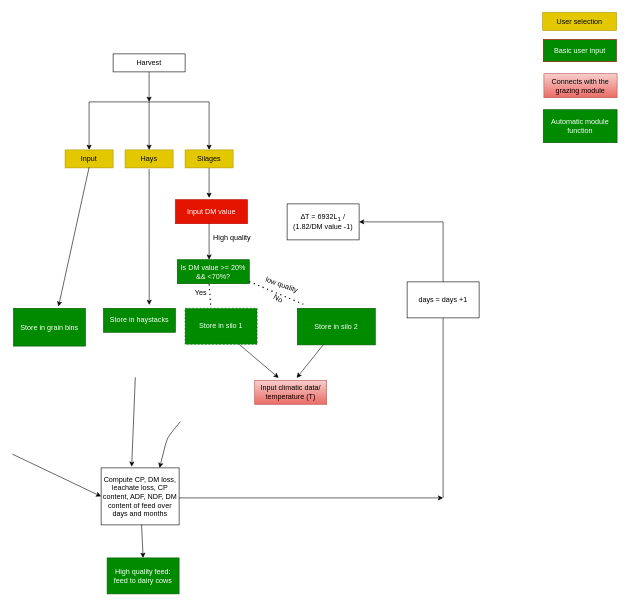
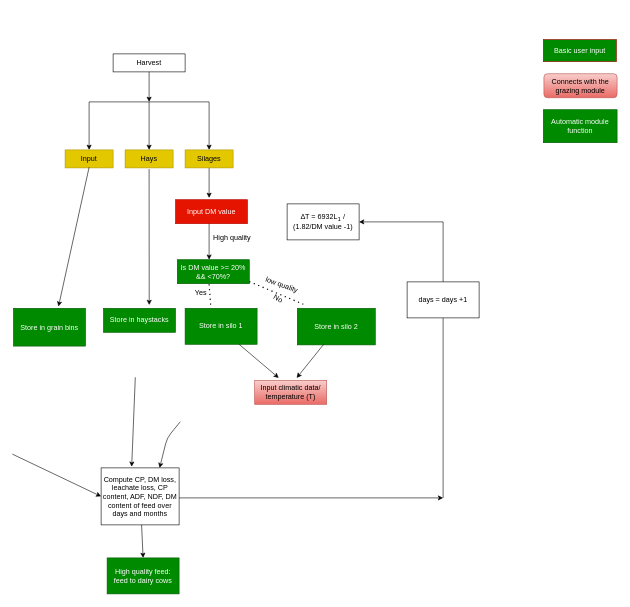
  <mxCell id="0" />
  <mxCell id="1" parent="0" />
  <mxCell id="2" value="" style="endArrow=classic;html=1;" parent="1" edge="1"><mxGeometry width="50" height="50" relative="1" as="geometry"><mxPoint x="348" y="169" as="sourcePoint" /><mxPoint x="348" y="249" as="targetPoint" /></mxGeometry></mxCell>
  <mxCell id="3" value="Hays" style="rounded=0;whiteSpace=wrap;html=1;fillColor=#e3c800;strokeColor=#B09500;fontColor=#000000;" parent="1" vertex="1"><mxGeometry x="208" y="249" width="80" height="30" as="geometry" /></mxCell>
  <mxCell id="4" value="Harvest" style="rounded=0;whiteSpace=wrap;html=1;" parent="1" vertex="1"><mxGeometry x="188" y="89" width="120" height="30" as="geometry" /></mxCell>
  <mxCell id="5" value="" style="endArrow=classic;html=1;exitX=0.5;exitY=1;exitDx=0;exitDy=0;" parent="1" source="4" edge="1"><mxGeometry width="50" height="50" relative="1" as="geometry"><mxPoint x="168" y="219" as="sourcePoint" /><mxPoint x="248" y="169" as="targetPoint" /></mxGeometry></mxCell>
  <mxCell id="6" value="" style="endArrow=none;html=1;" parent="1" edge="1"><mxGeometry width="50" height="50" relative="1" as="geometry"><mxPoint x="148" y="169" as="sourcePoint" /><mxPoint x="348" y="169" as="targetPoint" /></mxGeometry></mxCell>
  <mxCell id="7" value="" style="endArrow=classic;html=1;" parent="1" edge="1"><mxGeometry width="50" height="50" relative="1" as="geometry"><mxPoint x="248" y="169" as="sourcePoint" /><mxPoint x="248" y="249" as="targetPoint" /></mxGeometry></mxCell>
  <mxCell id="8" value="" style="endArrow=classic;html=1;" parent="1" edge="1"><mxGeometry width="50" height="50" relative="1" as="geometry"><mxPoint x="148" y="169" as="sourcePoint" /><mxPoint x="148" y="249" as="targetPoint" /></mxGeometry></mxCell>
  <mxCell id="9" value="Input" style="rounded=0;whiteSpace=wrap;html=1;fillColor=#e3c800;strokeColor=#B09500;fontColor=#000000;" parent="1" vertex="1"><mxGeometry x="108" y="249" width="80" height="30" as="geometry" /></mxCell>
  <mxCell id="10" value="" style="endArrow=classic;html=1;exitX=0.5;exitY=1;exitDx=0;exitDy=0;" parent="1" edge="1"><mxGeometry width="50" height="50" relative="1" as="geometry"><mxPoint x="348" y="279" as="sourcePoint" /><mxPoint x="348" y="329" as="targetPoint" /></mxGeometry></mxCell>
  <mxCell id="11" value="Input climatic data/ temperature (T)" style="rounded=0;whiteSpace=wrap;html=1;fillColor=#f8cecc;strokeColor=#b85450;gradientColor=#ea6b66;" parent="1" vertex="1"><mxGeometry x="424" y="633" width="120" height="40" as="geometry" /></mxCell>
  <mxCell id="12" value="Input DM value" style="rounded=0;whiteSpace=wrap;html=1;fillColor=#e51400;strokeColor=#B20000;fontColor=#ffffff;" parent="1" vertex="1"><mxGeometry x="292" y="332" width="120" height="40" as="geometry" /></mxCell>
  <mxCell id="13" value="Is DM value &amp;gt;= 20% &amp;amp;&amp;amp; &amp;lt;70%?" style="rounded=0;whiteSpace=wrap;html=1;fillColor=#008a00;strokeColor=#005700;fontColor=#ffffff;" parent="1" vertex="1"><mxGeometry x="295" y="432" width="120" height="40" as="geometry" /></mxCell>
  <mxCell id="14" value="No" style="text;html=1;align=center;verticalAlign=middle;resizable=0;points=[];autosize=1;strokeColor=none;rotation=30;" parent="1" vertex="1"><mxGeometry x="448" y="487" width="30" height="20" as="geometry" /></mxCell>
  <mxCell id="15" value="Store in silo 2" style="rounded=0;whiteSpace=wrap;html=1;fillColor=#008a00;strokeColor=#005700;fontColor=#ffffff;" parent="1" vertex="1"><mxGeometry x="495" y="513" width="130" height="61" as="geometry" /></mxCell>
  <mxCell id="16" value="" style="endArrow=classic;html=1;entryX=0.635;entryY=-0.138;entryDx=0;entryDy=0;entryPerimeter=0;" parent="1" target="20" edge="1"><mxGeometry width="50" height="50" relative="1" as="geometry"><mxPoint x="248" y="281" as="sourcePoint" /><mxPoint x="237" y="513" as="targetPoint" /></mxGeometry></mxCell>
  <mxCell id="17" value="" style="endArrow=classic;html=1;" parent="1" edge="1"><mxGeometry width="50" height="50" relative="1" as="geometry"><mxPoint x="148" y="278" as="sourcePoint" /><mxPoint x="97" y="510" as="targetPoint" /></mxGeometry></mxCell>
  <mxCell id="18" value="Compute CP, DM loss, leachate loss, CP content, ADF, NDF, DM content of feed over days and months" style="rounded=0;whiteSpace=wrap;html=1;" parent="1" vertex="1"><mxGeometry x="168" y="779" width="130" height="95" as="geometry" /></mxCell>
- <mxCell id="19" value="Store in silo 1" style="rounded=0;whiteSpace=wrap;html=1;fillColor=#008a00;strokeColor=#005700;fontColor=#ffffff;dashed=1;" parent="1" vertex="1"><mxGeometry x="308" y="513" width="120" height="60" as="geometry" /></mxCell>
+ <mxCell id="19" value="Store in silo 1" style="rounded=0;whiteSpace=wrap;html=1;fillColor=#008a00;strokeColor=#005700;fontColor=#ffffff;" parent="1" vertex="1"><mxGeometry x="308" y="513" width="120" height="60" as="geometry" /></mxCell>
  <mxCell id="20" value="Store in haystacks" style="rounded=0;whiteSpace=wrap;html=1;fillColor=#008a00;strokeColor=#005700;fontColor=#ffffff;" parent="1" vertex="1"><mxGeometry x="172" y="513" width="120" height="40" as="geometry" /></mxCell>
  <mxCell id="21" value="Store in grain bins" style="rounded=0;whiteSpace=wrap;html=1;fillColor=#008a00;strokeColor=#005700;fontColor=#ffffff;" parent="1" vertex="1"><mxGeometry x="22" y="513" width="120" height="63" as="geometry" /></mxCell>
  <mxCell id="22" value="" style="endArrow=classic;html=1;" parent="1" edge="1"><mxGeometry width="50" height="50" relative="1" as="geometry"><mxPoint x="298" y="829" as="sourcePoint" /><mxPoint x="738" y="829" as="targetPoint" /></mxGeometry></mxCell>
  <mxCell id="23" value="" style="endArrow=none;html=1;" parent="1" target="24" edge="1"><mxGeometry width="50" height="50" relative="1" as="geometry"><mxPoint x="738" y="829" as="sourcePoint" /><mxPoint x="738" y="519" as="targetPoint" /></mxGeometry></mxCell>
  <mxCell id="24" value="days = days +1" style="rounded=0;whiteSpace=wrap;html=1;" parent="1" vertex="1"><mxGeometry x="678" y="469" width="120" height="60" as="geometry" /></mxCell>
  <mxCell id="25" value="&lt;p&gt;&lt;span&gt;∆&lt;/span&gt;T = 6932L&lt;sub&gt;1&lt;/sub&gt; / (1.82/DM value -1)&lt;br&gt;&lt;/p&gt;&lt;sub&gt;&lt;/sub&gt;" style="rounded=0;whiteSpace=wrap;html=1;" parent="1" vertex="1"><mxGeometry x="478" y="339" width="120" height="60" as="geometry" /></mxCell>
  <mxCell id="26" value="" style="endArrow=none;html=1;" parent="1" edge="1"><mxGeometry width="50" height="50" relative="1" as="geometry"><mxPoint x="738" y="469" as="sourcePoint" /><mxPoint x="738" y="369" as="targetPoint" /></mxGeometry></mxCell>
  <mxCell id="27" value="" style="endArrow=classic;html=1;" parent="1" edge="1"><mxGeometry width="50" height="50" relative="1" as="geometry"><mxPoint x="738" y="369" as="sourcePoint" /><mxPoint x="598" y="369" as="targetPoint" /></mxGeometry></mxCell>
  <mxCell id="28" value="" style="endArrow=classic;html=1;" parent="1" edge="1"><mxGeometry width="50" height="50" relative="1" as="geometry"><mxPoint x="235.48" y="874" as="sourcePoint" /><mxPoint x="238" y="929" as="targetPoint" /></mxGeometry></mxCell>
  <mxCell id="29" value="" style="endArrow=classic;html=1;entryX=0.392;entryY=-0.021;entryDx=0;entryDy=0;entryPerimeter=0;" parent="1" target="18" edge="1"><mxGeometry width="50" height="50" relative="1" as="geometry"><mxPoint x="225" y="628" as="sourcePoint" /><mxPoint x="238" y="679" as="targetPoint" /></mxGeometry></mxCell>
  <mxCell id="30" value="" style="endArrow=classic;html=1;entryX=0;entryY=0.5;entryDx=0;entryDy=0;" parent="1" target="18" edge="1"><mxGeometry width="50" height="50" relative="1" as="geometry"><mxPoint x="20" y="756" as="sourcePoint" /><mxPoint x="108" y="824" as="targetPoint" /></mxGeometry></mxCell>
  <mxCell id="31" value="" style="endArrow=classic;html=1;entryX=0.75;entryY=0;entryDx=0;entryDy=0;" parent="1" target="18" edge="1"><mxGeometry width="50" height="50" relative="1" as="geometry"><mxPoint x="300" y="702" as="sourcePoint" /><mxPoint x="288" y="759" as="targetPoint" /><Array as="points"><mxPoint x="278" y="729" /></Array></mxGeometry></mxCell>
  <mxCell id="32" value="High quality feed: feed to dairy cows" style="rounded=0;whiteSpace=wrap;html=1;fillColor=#008a00;strokeColor=#005700;fontColor=#ffffff;" parent="1" vertex="1"><mxGeometry x="178" y="929" width="120" height="60" as="geometry" /></mxCell>
- <mxCell id="33" value="User selection" style="rounded=0;whiteSpace=wrap;html=1;fillColor=#e3c800;strokeColor=#B09500;fontColor=#000000;" parent="1" vertex="1"><mxGeometry x="904" y="20" width="123" height="30" as="geometry" /></mxCell>
  <mxCell id="34" value="Silages" style="rounded=0;whiteSpace=wrap;html=1;fillColor=#e3c800;strokeColor=#B09500;fontColor=#000000;" parent="1" vertex="1"><mxGeometry x="308" y="249" width="80" height="30" as="geometry" /></mxCell>
  <mxCell id="35" value="Basic user input" style="rounded=0;whiteSpace=wrap;html=1;fillColor=#008a00;strokeColor=#B20000;fontColor=#ffffff;" parent="1" vertex="1"><mxGeometry x="905" y="65" width="122" height="37" as="geometry" /></mxCell>
- <mxCell id="36" value="Connects with the grazing module" style="rounded=0;whiteSpace=wrap;html=1;fillColor=#f8cecc;strokeColor=#b85450;gradientColor=#ea6b66;" parent="1" vertex="1"><mxGeometry x="906" y="122" width="122" height="40" as="geometry" /></mxCell>
+ <mxCell id="36" value="Connects with the grazing module" style="whiteSpace=wrap;html=1;fillColor=#f8cecc;strokeColor=#b85450;gradientColor=#ea6b66;rounded=1;" parent="1" vertex="1"><mxGeometry x="906" y="122" width="122" height="40" as="geometry" /></mxCell>
  <mxCell id="37" value="" style="endArrow=classic;html=1;exitX=0.5;exitY=1;exitDx=0;exitDy=0;entryX=0.5;entryY=0;entryDx=0;entryDy=0;" parent="1" edge="1"><mxGeometry width="50" height="50" relative="1" as="geometry"><mxPoint x="348" y="372" as="sourcePoint" /><mxPoint x="348" y="432" as="targetPoint" /></mxGeometry></mxCell>
  <mxCell id="38" value="Automatic module function" style="rounded=0;whiteSpace=wrap;html=1;fillColor=#008a00;strokeColor=#005700;fontColor=#ffffff;" parent="1" vertex="1"><mxGeometry x="905" y="182" width="123" height="55" as="geometry" /></mxCell>
  <mxCell id="39" value="Yes" style="text;html=1;align=center;verticalAlign=middle;resizable=0;points=[];autosize=1;strokeColor=none;" parent="1" vertex="1"><mxGeometry x="319" y="478" width="30" height="18" as="geometry" /></mxCell>
  <mxCell id="40" value="low quality" style="text;html=1;align=center;verticalAlign=middle;resizable=0;points=[];autosize=1;strokeColor=none;rotation=20;" vertex="1" parent="1"><mxGeometry x="436" y="465" width="66" height="18" as="geometry" /></mxCell>
  <mxCell id="41" value="High quality" style="text;html=1;align=center;verticalAlign=middle;resizable=0;points=[];autosize=1;strokeColor=none;" vertex="1" parent="1"><mxGeometry x="349" y="387" width="73" height="18" as="geometry" /></mxCell>
  <mxCell id="42" value="" style="endArrow=none;dashed=1;html=1;dashPattern=1 3;strokeWidth=2;entryX=0.077;entryY=-0.111;entryDx=0;entryDy=0;entryPerimeter=0;" edge="1" parent="1" target="15"><mxGeometry width="50" height="50" relative="1" as="geometry"><mxPoint x="415" y="468.5" as="sourcePoint" /><mxPoint x="465" y="503.5" as="targetPoint" /></mxGeometry></mxCell>
  <mxCell id="43" value="" style="endArrow=none;dashed=1;html=1;dashPattern=1 3;strokeWidth=2;entryX=0.358;entryY=-0.017;entryDx=0;entryDy=0;entryPerimeter=0;" edge="1" parent="1" target="19"><mxGeometry width="50" height="50" relative="1" as="geometry"><mxPoint x="348" y="473" as="sourcePoint" /><mxPoint x="398" y="521" as="targetPoint" /></mxGeometry></mxCell>
  <mxCell id="44" value="" style="endArrow=classic;html=1;exitX=0.75;exitY=1;exitDx=0;exitDy=0;" edge="1" parent="1" source="19"><mxGeometry width="50" height="50" relative="1" as="geometry"><mxPoint x="445" y="626" as="sourcePoint" /><mxPoint x="464" y="629" as="targetPoint" /></mxGeometry></mxCell>
  <mxCell id="45" value="" style="endArrow=classic;html=1;" edge="1" parent="1"><mxGeometry width="50" height="50" relative="1" as="geometry"><mxPoint x="539" y="573" as="sourcePoint" /><mxPoint x="494" y="629" as="targetPoint" /></mxGeometry></mxCell>
